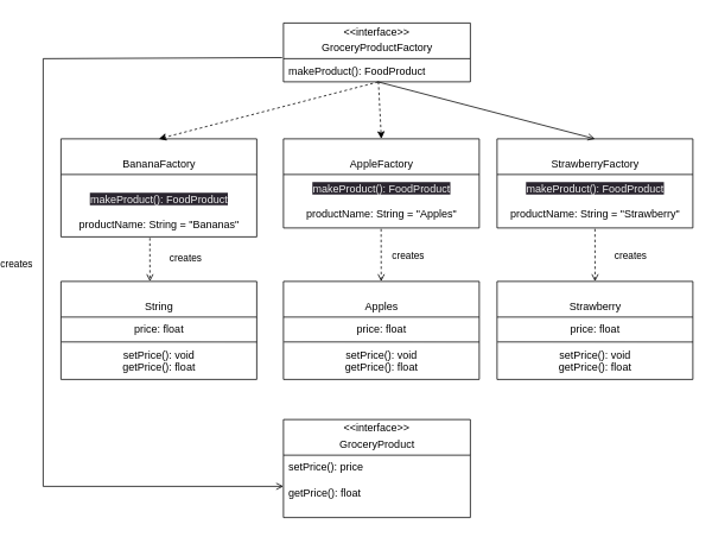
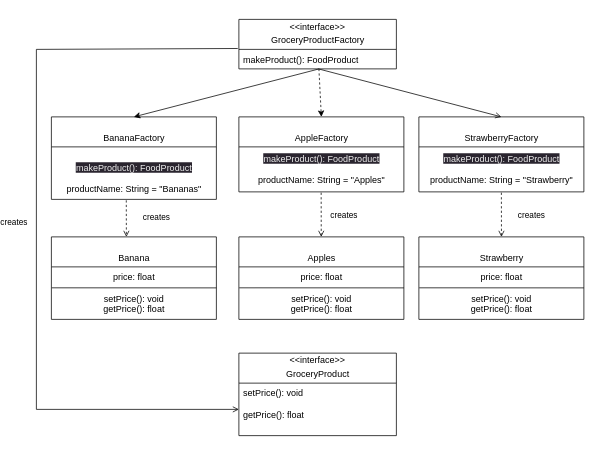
  <mxCell id="0" />
  <mxCell id="1" parent="0" />
  <mxCell id="2" style="edgeStyle=none;html=1;entryX=0.5;entryY=0;entryDx=0;entryDy=0;dashed=1;" edge="1" parent="1" source="3" target="8"><mxGeometry relative="1" as="geometry" /></mxCell>
  <mxCell id="3" value="&lt;br&gt;GroceryProductFactory" style="swimlane;fontStyle=0;childLayout=stackLayout;horizontal=1;startSize=40;fillColor=none;horizontalStack=0;resizeParent=1;resizeParentMax=0;resizeLast=0;collapsible=1;marginBottom=0;html=1;" vertex="1" parent="1"><mxGeometry x="290" y="25" width="210" height="66" as="geometry" /></mxCell>
  <mxCell id="4" value="makeProduct(): FoodProduct" style="text;strokeColor=none;fillColor=none;align=left;verticalAlign=top;spacingLeft=4;spacingRight=4;overflow=hidden;rotatable=0;points=[[0,0.5],[1,0.5]];portConstraint=eastwest;whiteSpace=wrap;html=1;" vertex="1" parent="3"><mxGeometry y="40" width="210" height="26" as="geometry" /></mxCell>
  <mxCell id="5" value="&amp;lt;&amp;lt;interface&amp;gt;&amp;gt;" style="text;html=1;strokeColor=none;fillColor=none;align=center;verticalAlign=middle;whiteSpace=wrap;rounded=0;" vertex="1" parent="1"><mxGeometry x="365" y="20" width="60" height="30" as="geometry" /></mxCell>
  <mxCell id="6" value="&lt;br&gt;BananaFactory" style="swimlane;fontStyle=0;childLayout=stackLayout;horizontal=1;startSize=40;fillColor=none;horizontalStack=0;resizeParent=1;resizeParentMax=0;resizeLast=0;collapsible=1;marginBottom=0;html=1;" vertex="1" parent="1"><mxGeometry x="40" y="155" width="220" height="110" as="geometry" /></mxCell>
  <mxCell id="7" value="&lt;br&gt;&lt;span style=&quot;color: rgb(240, 240, 240); font-family: Helvetica; font-size: 12px; font-style: normal; font-variant-ligatures: normal; font-variant-caps: normal; font-weight: 400; letter-spacing: normal; orphans: 2; text-align: left; text-indent: 0px; text-transform: none; widows: 2; word-spacing: 0px; -webkit-text-stroke-width: 0px; background-color: rgb(42, 37, 47); text-decoration-thickness: initial; text-decoration-style: initial; text-decoration-color: initial; float: none; display: inline !important;&quot;&gt;makeProduct(): FoodProduct&lt;/span&gt;&lt;br&gt;&lt;br&gt;productName: String = &quot;Bananas&quot;" style="text;html=1;align=center;verticalAlign=middle;resizable=0;points=[];autosize=1;strokeColor=none;fillColor=none;" vertex="1" parent="6"><mxGeometry y="40" width="220" height="70" as="geometry" /></mxCell>
  <mxCell id="8" value="&lt;br&gt;AppleFactory" style="swimlane;fontStyle=0;childLayout=stackLayout;horizontal=1;startSize=40;fillColor=none;horizontalStack=0;resizeParent=1;resizeParentMax=0;resizeLast=0;collapsible=1;marginBottom=0;html=1;" vertex="1" parent="1"><mxGeometry x="290" y="155" width="220" height="100" as="geometry" /></mxCell>
  <mxCell id="9" value="&lt;span style=&quot;color: rgb(240, 240, 240); font-family: Helvetica; font-size: 12px; font-style: normal; font-variant-ligatures: normal; font-variant-caps: normal; font-weight: 400; letter-spacing: normal; orphans: 2; text-align: left; text-indent: 0px; text-transform: none; widows: 2; word-spacing: 0px; -webkit-text-stroke-width: 0px; background-color: rgb(42, 37, 47); text-decoration-thickness: initial; text-decoration-style: initial; text-decoration-color: initial; float: none; display: inline !important;&quot;&gt;makeProduct(): FoodProduct&lt;br&gt;&lt;/span&gt;&lt;br&gt;productName: String = &quot;Apples&quot;" style="text;html=1;align=center;verticalAlign=middle;resizable=0;points=[];autosize=1;strokeColor=none;fillColor=none;" vertex="1" parent="8"><mxGeometry y="40" width="220" height="60" as="geometry" /></mxCell>
  <mxCell id="10" value="&lt;br&gt;StrawberryFactory" style="swimlane;fontStyle=0;childLayout=stackLayout;horizontal=1;startSize=40;fillColor=none;horizontalStack=0;resizeParent=1;resizeParentMax=0;resizeLast=0;collapsible=1;marginBottom=0;html=1;" vertex="1" parent="1"><mxGeometry x="530" y="155" width="220" height="100" as="geometry" /></mxCell>
  <mxCell id="11" value="&lt;span style=&quot;color: rgb(240, 240, 240); font-family: Helvetica; font-size: 12px; font-style: normal; font-variant-ligatures: normal; font-variant-caps: normal; font-weight: 400; letter-spacing: normal; orphans: 2; text-align: left; text-indent: 0px; text-transform: none; widows: 2; word-spacing: 0px; -webkit-text-stroke-width: 0px; background-color: rgb(42, 37, 47); text-decoration-thickness: initial; text-decoration-style: initial; text-decoration-color: initial; float: none; display: inline !important;&quot;&gt;makeProduct(): FoodProduct&lt;/span&gt;&lt;br&gt;&lt;br&gt;productName: String = &quot;Strawberry&quot;" style="text;html=1;align=center;verticalAlign=middle;resizable=0;points=[];autosize=1;strokeColor=none;fillColor=none;" vertex="1" parent="10"><mxGeometry y="40" width="220" height="60" as="geometry" /></mxCell>
  <mxCell id="12" value="&lt;br&gt;GroceryProduct" style="swimlane;fontStyle=0;childLayout=stackLayout;horizontal=1;startSize=40;fillColor=none;horizontalStack=0;resizeParent=1;resizeParentMax=0;resizeLast=0;collapsible=1;marginBottom=0;html=1;" vertex="1" parent="1"><mxGeometry x="290" y="470" width="210" height="110" as="geometry" /></mxCell>
- <mxCell id="13" value="setPrice(): price&lt;br&gt;&lt;br&gt;getPrice(): float" style="text;strokeColor=none;fillColor=none;align=left;verticalAlign=top;spacingLeft=4;spacingRight=4;overflow=hidden;rotatable=0;points=[[0,0.5],[1,0.5]];portConstraint=eastwest;whiteSpace=wrap;html=1;" vertex="1" parent="12"><mxGeometry y="40" width="210" height="70" as="geometry" /></mxCell>
+ <mxCell id="13" value="setPrice(): void&lt;br&gt;&lt;br&gt;getPrice(): float" style="text;strokeColor=none;fillColor=none;align=left;verticalAlign=top;spacingLeft=4;spacingRight=4;overflow=hidden;rotatable=0;points=[[0,0.5],[1,0.5]];portConstraint=eastwest;whiteSpace=wrap;html=1;" vertex="1" parent="12"><mxGeometry y="40" width="210" height="70" as="geometry" /></mxCell>
  <mxCell id="14" value="&amp;lt;&amp;lt;interface&amp;gt;&amp;gt;" style="text;html=1;strokeColor=none;fillColor=none;align=center;verticalAlign=middle;whiteSpace=wrap;rounded=0;" vertex="1" parent="1"><mxGeometry x="365" y="465" width="60" height="30" as="geometry" /></mxCell>
- <mxCell id="15" style="edgeStyle=none;html=1;entryX=0.5;entryY=0;entryDx=0;entryDy=0;exitX=0.506;exitY=1.008;exitDx=0;exitDy=0;exitPerimeter=0;dashed=1;" edge="1" parent="1" source="4" target="6"><mxGeometry relative="1" as="geometry"><mxPoint x="361.701" y="91" as="sourcePoint" /><mxPoint x="365" y="155" as="targetPoint" /></mxGeometry></mxCell>
+ <mxCell id="15" style="edgeStyle=none;html=1;entryX=0.5;entryY=0;entryDx=0;entryDy=0;exitX=0.506;exitY=1.008;exitDx=0;exitDy=0;exitPerimeter=0;" edge="1" parent="1" source="4" target="6"><mxGeometry relative="1" as="geometry"><mxPoint x="361.701" y="91" as="sourcePoint" /><mxPoint x="365" y="155" as="targetPoint" /></mxGeometry></mxCell>
  <mxCell id="16" style="edgeStyle=none;html=1;entryX=0.5;entryY=0;entryDx=0;entryDy=0;exitX=0.505;exitY=1;exitDx=0;exitDy=0;exitPerimeter=0;endArrow=open;" edge="1" parent="1" source="4" target="10"><mxGeometry relative="1" as="geometry"><mxPoint x="390" y="95" as="sourcePoint" /><mxPoint x="160" y="165" as="targetPoint" /></mxGeometry></mxCell>
  <mxCell id="17" value="creates" style="endArrow=open;html=1;rounded=0;align=center;verticalAlign=bottom;dashed=1;endFill=0;labelBackgroundColor=none;exitX=0.454;exitY=1.018;exitDx=0;exitDy=0;exitPerimeter=0;" edge="1" parent="1" source="7"><mxGeometry x="0.324" y="40" relative="1" as="geometry"><mxPoint x="140" y="275" as="sourcePoint" /><mxPoint x="140" y="315" as="targetPoint" /><mxPoint as="offset" /></mxGeometry></mxCell>
  <mxCell id="18" value="creates" style="endArrow=open;html=1;rounded=0;align=center;verticalAlign=bottom;dashed=1;endFill=0;labelBackgroundColor=none;exitX=0.454;exitY=1.018;exitDx=0;exitDy=0;exitPerimeter=0;" edge="1" parent="1"><mxGeometry x="0.324" y="40" relative="1" as="geometry"><mxPoint x="640" y="256.08" as="sourcePoint" /><mxPoint x="640.12" y="315" as="targetPoint" /><mxPoint as="offset" /></mxGeometry></mxCell>
  <mxCell id="19" value="creates" style="endArrow=open;html=1;rounded=0;align=center;verticalAlign=bottom;dashed=1;endFill=0;labelBackgroundColor=none;exitX=0.454;exitY=1.018;exitDx=0;exitDy=0;exitPerimeter=0;" edge="1" parent="1"><mxGeometry x="0.323" y="30" relative="1" as="geometry"><mxPoint x="399.71" y="256.08" as="sourcePoint" /><mxPoint x="399.83" y="315" as="targetPoint" /><mxPoint as="offset" /></mxGeometry></mxCell>
- <mxCell id="20" value="&lt;br&gt;String" style="swimlane;fontStyle=0;childLayout=stackLayout;horizontal=1;startSize=40;fillColor=none;horizontalStack=0;resizeParent=1;resizeParentMax=0;resizeLast=0;collapsible=1;marginBottom=0;html=1;" vertex="1" parent="1"><mxGeometry x="40" y="315" width="220" height="110" as="geometry" /></mxCell>
+ <mxCell id="20" value="&lt;br&gt;Banana" style="swimlane;fontStyle=0;childLayout=stackLayout;horizontal=1;startSize=40;fillColor=none;horizontalStack=0;resizeParent=1;resizeParentMax=0;resizeLast=0;collapsible=1;marginBottom=0;html=1;" vertex="1" parent="1"><mxGeometry x="40" y="315" width="220" height="110" as="geometry" /></mxCell>
  <mxCell id="21" value="price: float&lt;br&gt;&lt;br&gt;setPrice(): void&lt;br&gt;getPrice(): float" style="text;html=1;align=center;verticalAlign=middle;resizable=0;points=[];autosize=1;strokeColor=none;fillColor=none;" vertex="1" parent="20"><mxGeometry y="40" width="220" height="70" as="geometry" /></mxCell>
  <mxCell id="22" value="" style="endArrow=none;html=1;exitX=0.002;exitY=0.399;exitDx=0;exitDy=0;exitPerimeter=0;" edge="1" parent="20" source="21"><mxGeometry width="50" height="50" relative="1" as="geometry"><mxPoint x="160" y="116" as="sourcePoint" /><mxPoint x="220" y="68" as="targetPoint" /></mxGeometry></mxCell>
  <mxCell id="23" value="&lt;br&gt;Apples" style="swimlane;fontStyle=0;childLayout=stackLayout;horizontal=1;startSize=40;fillColor=none;horizontalStack=0;resizeParent=1;resizeParentMax=0;resizeLast=0;collapsible=1;marginBottom=0;html=1;" vertex="1" parent="1"><mxGeometry x="290" y="315" width="220" height="110" as="geometry" /></mxCell>
  <mxCell id="24" value="price: float&lt;br&gt;&lt;br&gt;setPrice(): void&lt;br&gt;getPrice(): float" style="text;html=1;align=center;verticalAlign=middle;resizable=0;points=[];autosize=1;strokeColor=none;fillColor=none;" vertex="1" parent="23"><mxGeometry y="40" width="220" height="70" as="geometry" /></mxCell>
  <mxCell id="25" value="" style="endArrow=none;html=1;exitX=0.002;exitY=0.399;exitDx=0;exitDy=0;exitPerimeter=0;" edge="1" parent="23" source="24"><mxGeometry width="50" height="50" relative="1" as="geometry"><mxPoint x="160" y="116" as="sourcePoint" /><mxPoint x="220" y="68" as="targetPoint" /></mxGeometry></mxCell>
  <mxCell id="26" value="&lt;br&gt;Strawberry" style="swimlane;fontStyle=0;childLayout=stackLayout;horizontal=1;startSize=40;fillColor=none;horizontalStack=0;resizeParent=1;resizeParentMax=0;resizeLast=0;collapsible=1;marginBottom=0;html=1;" vertex="1" parent="1"><mxGeometry x="530" y="315" width="220" height="110" as="geometry" /></mxCell>
  <mxCell id="27" value="price: float&lt;br&gt;&lt;br&gt;setPrice(): void&lt;br&gt;getPrice(): float" style="text;html=1;align=center;verticalAlign=middle;resizable=0;points=[];autosize=1;strokeColor=none;fillColor=none;" vertex="1" parent="26"><mxGeometry y="40" width="220" height="70" as="geometry" /></mxCell>
  <mxCell id="28" value="" style="endArrow=none;html=1;exitX=0.002;exitY=0.399;exitDx=0;exitDy=0;exitPerimeter=0;" edge="1" parent="26" source="27"><mxGeometry width="50" height="50" relative="1" as="geometry"><mxPoint x="160" y="116" as="sourcePoint" /><mxPoint x="220" y="68" as="targetPoint" /></mxGeometry></mxCell>
  <mxCell id="29" value="creates" style="endArrow=open;html=1;rounded=0;align=center;verticalAlign=bottom;dashed=0;endFill=0;labelBackgroundColor=none;exitX=-0.007;exitY=-0.045;exitDx=0;exitDy=0;exitPerimeter=0;entryX=0;entryY=0.5;entryDx=0;entryDy=0;" edge="1" parent="1" source="4" target="13"><mxGeometry x="-0.001" y="-30" relative="1" as="geometry"><mxPoint x="240" y="65" as="sourcePoint" /><mxPoint x="210" y="525" as="targetPoint" /><mxPoint as="offset" /><Array as="points"><mxPoint x="20" y="65" /><mxPoint x="20" y="545" /></Array></mxGeometry></mxCell>
